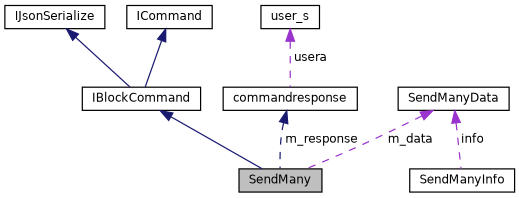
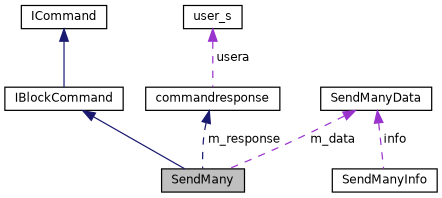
  digraph {
    node [color=black fillcolor=white fontname=Helvetica fontsize=10 shape=record style=filled]
    edge [color=midnightblue dir=back fontname=Helvetica fontsize=10 labelfontname=Helvetica labelfontsize=10 style=dashed]
    n1 [fillcolor=grey75 fontcolor=black height=0.2 label=SendMany width=0.4]
    n2 [height=0.2 label=IBlockCommand width=0.4]
    n3 [height=0.2 label=ICommand width=0.4]
-   n4 [height=0.2 label=IJsonSerialize width=0.4]
    n5 [height=0.2 label=SendManyData width=0.4]
    n6 [height=0.2 label=SendManyInfo width=0.4]
    n7 [height=0.2 label=commandresponse width=0.4]
    n8 [height=0.2 label=user_s width=0.4]
    n2 -> n1 [style=solid]
    n3 -> n2 [style=solid]
-   n4 -> n2 [style=solid]
    n5 -> n1 [color=darkorchid3 label=" m_data"]
    n5 -> n6 [color=darkorchid3 label=" info"]
    n7 -> n1 [label=" m_response"]
    n8 -> n7 [color=darkorchid3 label=" usera"]
  }
